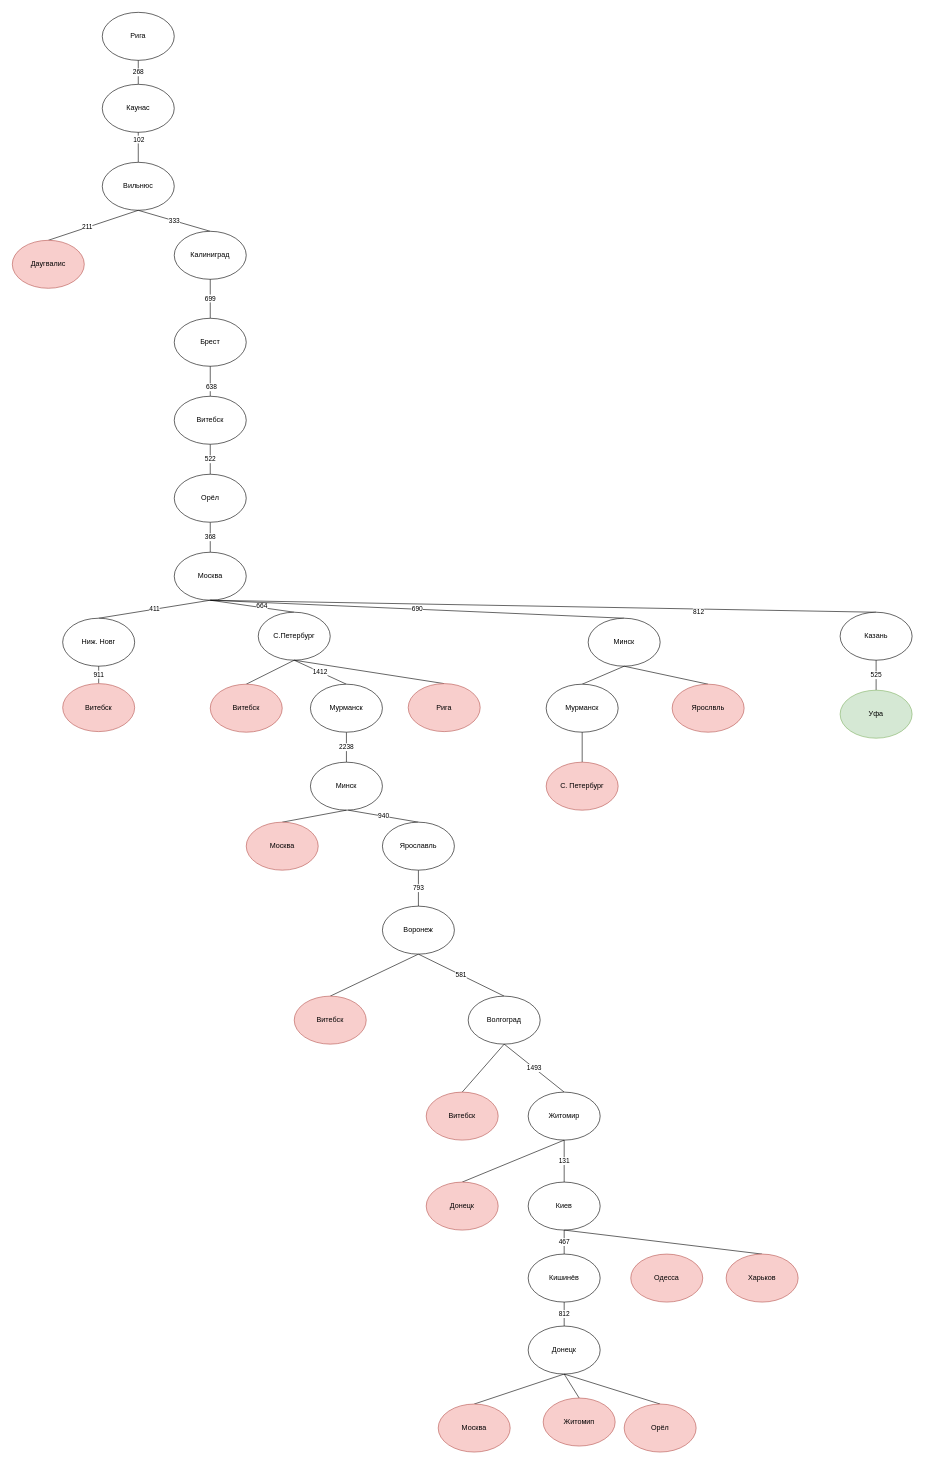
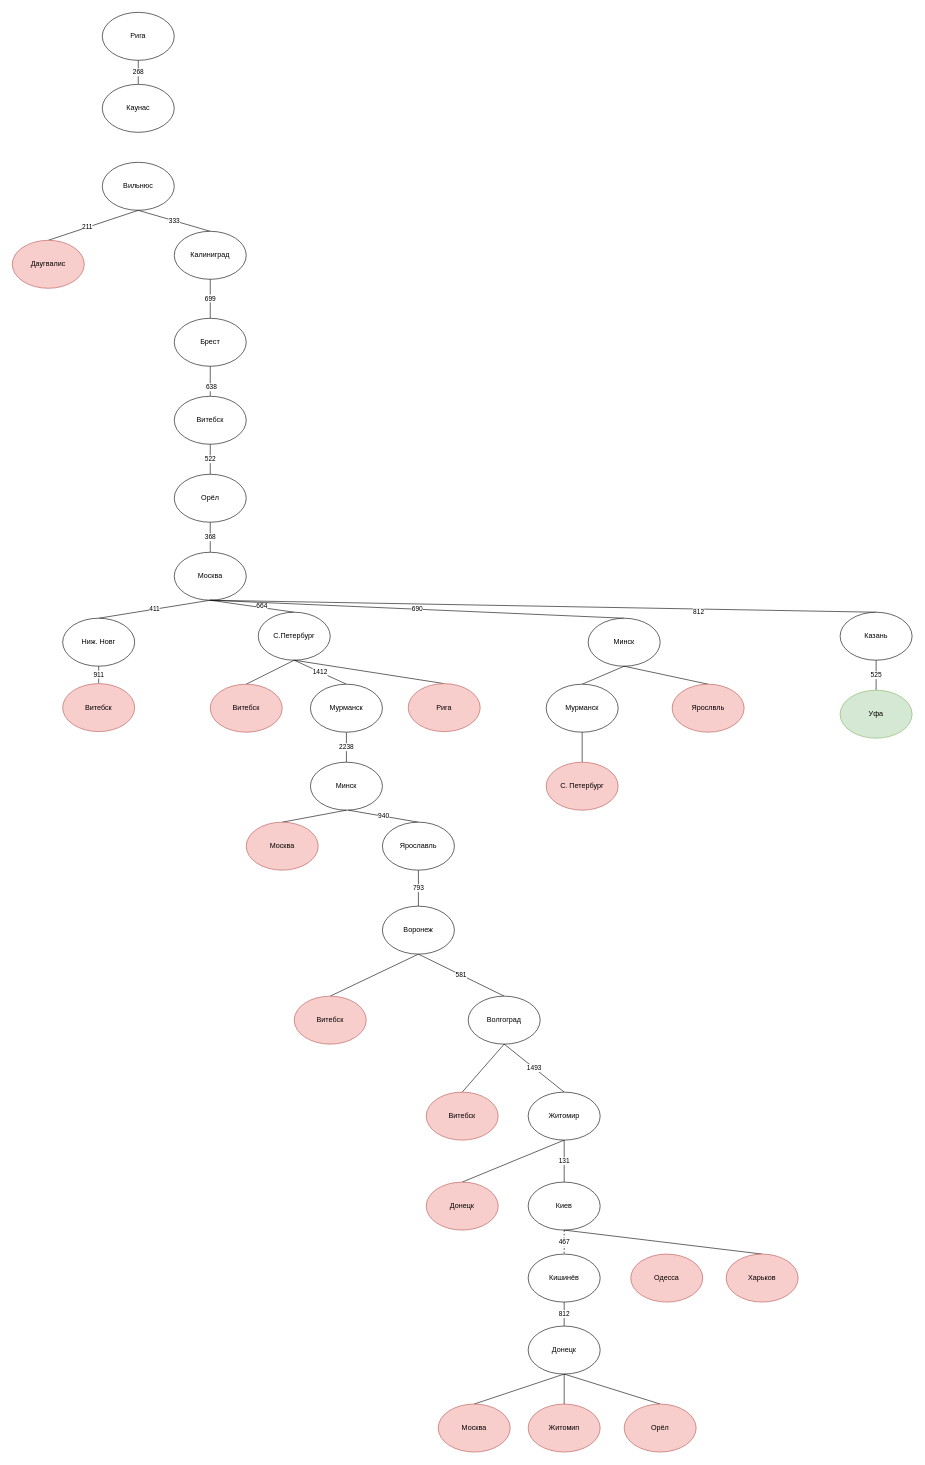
  <mxCell id="0" />
  <mxCell id="1" parent="0" />
  <mxCell id="2" value="Рига" style="ellipse;whiteSpace=wrap;html=1;" parent="1" vertex="1"><mxGeometry x="170" y="20" width="120" height="80" as="geometry" /></mxCell>
  <mxCell id="3" value="268" style="rounded=0;orthogonalLoop=1;jettySize=auto;html=1;exitX=0.5;exitY=0;exitDx=0;exitDy=0;entryX=0.5;entryY=1;entryDx=0;entryDy=0;startArrow=none;startFill=0;endArrow=none;endFill=0;" edge="1" parent="1" source="4" target="2"><mxGeometry relative="1" as="geometry" /></mxCell>
  <mxCell id="4" value="Каунас" style="ellipse;whiteSpace=wrap;html=1;" vertex="1" parent="1"><mxGeometry x="170" y="140" width="120" height="80" as="geometry" /></mxCell>
- <mxCell id="5" style="edgeStyle=none;rounded=0;orthogonalLoop=1;jettySize=auto;html=1;exitX=0.5;exitY=0;exitDx=0;exitDy=0;entryX=0.5;entryY=1;entryDx=0;entryDy=0;startArrow=none;startFill=0;endArrow=none;endFill=0;" edge="1" parent="1" source="7" target="4"><mxGeometry relative="1" as="geometry" /></mxCell>
- <mxCell id="6" value="102" style="edgeLabel;html=1;align=center;verticalAlign=middle;resizable=0;points=[];" vertex="1" connectable="0" parent="5"><mxGeometry x="0.56" relative="1" as="geometry"><mxPoint as="offset" /></mxGeometry></mxCell>
  <mxCell id="7" value="Вильнюс" style="ellipse;whiteSpace=wrap;html=1;" vertex="1" parent="1"><mxGeometry x="170" y="270" width="120" height="80" as="geometry" /></mxCell>
  <mxCell id="8" style="edgeStyle=none;rounded=0;orthogonalLoop=1;jettySize=auto;html=1;exitX=0.5;exitY=0;exitDx=0;exitDy=0;entryX=0.5;entryY=1;entryDx=0;entryDy=0;startArrow=none;startFill=0;endArrow=none;endFill=0;" edge="1" parent="1" source="10" target="7"><mxGeometry relative="1" as="geometry" /></mxCell>
  <mxCell id="9" value="211" style="edgeLabel;html=1;align=center;verticalAlign=middle;resizable=0;points=[];" vertex="1" connectable="0" parent="8"><mxGeometry x="-0.129" y="2" relative="1" as="geometry"><mxPoint as="offset" /></mxGeometry></mxCell>
  <mxCell id="10" value="Даугвалис" style="ellipse;whiteSpace=wrap;html=1;fillColor=#f8cecc;strokeColor=#b85450;" vertex="1" parent="1"><mxGeometry x="20" y="400" width="120" height="80" as="geometry" /></mxCell>
  <mxCell id="11" value="333" style="edgeStyle=none;rounded=0;orthogonalLoop=1;jettySize=auto;html=1;exitX=0.5;exitY=0;exitDx=0;exitDy=0;entryX=0.5;entryY=1;entryDx=0;entryDy=0;startArrow=none;startFill=0;endArrow=none;endFill=0;" edge="1" parent="1" source="12" target="7"><mxGeometry relative="1" as="geometry" /></mxCell>
  <mxCell id="12" value="Калиниград" style="ellipse;whiteSpace=wrap;html=1;" vertex="1" parent="1"><mxGeometry x="290" y="385" width="120" height="80" as="geometry" /></mxCell>
  <mxCell id="13" value="699" style="edgeStyle=none;rounded=0;orthogonalLoop=1;jettySize=auto;html=1;exitX=0.5;exitY=0;exitDx=0;exitDy=0;entryX=0.5;entryY=1;entryDx=0;entryDy=0;startArrow=none;startFill=0;endArrow=none;endFill=0;" edge="1" parent="1" source="14" target="12"><mxGeometry relative="1" as="geometry" /></mxCell>
  <mxCell id="14" value="Брест" style="ellipse;whiteSpace=wrap;html=1;" vertex="1" parent="1"><mxGeometry x="290" y="530" width="120" height="80" as="geometry" /></mxCell>
  <mxCell id="15" style="edgeStyle=none;rounded=0;orthogonalLoop=1;jettySize=auto;html=1;exitX=0.5;exitY=0;exitDx=0;exitDy=0;startArrow=none;startFill=0;endArrow=none;endFill=0;" edge="1" parent="1" source="18" target="14"><mxGeometry relative="1" as="geometry" /></mxCell>
  <mxCell id="16" value="638" style="edgeLabel;html=1;align=center;verticalAlign=middle;resizable=0;points=[];" vertex="1" connectable="0" parent="15"><mxGeometry x="-0.373" y="-1" relative="1" as="geometry"><mxPoint as="offset" /></mxGeometry></mxCell>
  <mxCell id="17" value="522" style="edgeStyle=none;rounded=0;orthogonalLoop=1;jettySize=auto;html=1;exitX=0.5;exitY=1;exitDx=0;exitDy=0;entryX=0.5;entryY=0;entryDx=0;entryDy=0;startArrow=none;startFill=0;endArrow=none;endFill=0;" edge="1" parent="1" source="18" target="20"><mxGeometry relative="1" as="geometry" /></mxCell>
  <mxCell id="18" value="Витебск" style="ellipse;whiteSpace=wrap;html=1;" vertex="1" parent="1"><mxGeometry x="290" y="660" width="120" height="80" as="geometry" /></mxCell>
  <mxCell id="19" value="368" style="edgeStyle=none;rounded=0;orthogonalLoop=1;jettySize=auto;html=1;exitX=0.5;exitY=1;exitDx=0;exitDy=0;startArrow=none;startFill=0;endArrow=none;endFill=0;" edge="1" parent="1" source="20" target="21"><mxGeometry relative="1" as="geometry" /></mxCell>
  <mxCell id="20" value="Орёл" style="ellipse;whiteSpace=wrap;html=1;" vertex="1" parent="1"><mxGeometry x="290" y="790" width="120" height="80" as="geometry" /></mxCell>
  <mxCell id="21" value="Москва" style="ellipse;whiteSpace=wrap;html=1;" vertex="1" parent="1"><mxGeometry x="290" y="920" width="120" height="80" as="geometry" /></mxCell>
  <mxCell id="22" value="411" style="edgeStyle=none;rounded=0;orthogonalLoop=1;jettySize=auto;html=1;exitX=0.5;exitY=0;exitDx=0;exitDy=0;startArrow=none;startFill=0;endArrow=none;endFill=0;entryX=0.5;entryY=1;entryDx=0;entryDy=0;" edge="1" parent="1" source="23" target="21"><mxGeometry relative="1" as="geometry" /></mxCell>
  <mxCell id="23" value="Ниж. Новг" style="ellipse;whiteSpace=wrap;html=1;" vertex="1" parent="1"><mxGeometry x="104" y="1030" width="120" height="80" as="geometry" /></mxCell>
  <mxCell id="24" value="911" style="edgeStyle=none;rounded=0;orthogonalLoop=1;jettySize=auto;html=1;exitX=0.5;exitY=0;exitDx=0;exitDy=0;entryX=0.5;entryY=1;entryDx=0;entryDy=0;startArrow=none;startFill=0;endArrow=none;endFill=0;" edge="1" parent="1" source="25" target="23"><mxGeometry relative="1" as="geometry" /></mxCell>
  <mxCell id="25" value="Витебск" style="ellipse;whiteSpace=wrap;html=1;fillColor=#f8cecc;strokeColor=#b85450;" vertex="1" parent="1"><mxGeometry x="104" y="1139" width="120" height="80" as="geometry" /></mxCell>
  <mxCell id="26" style="edgeStyle=none;rounded=0;orthogonalLoop=1;jettySize=auto;html=1;exitX=0.5;exitY=0;exitDx=0;exitDy=0;entryX=0.5;entryY=1;entryDx=0;entryDy=0;startArrow=none;startFill=0;endArrow=none;endFill=0;" edge="1" parent="1" source="28" target="21"><mxGeometry relative="1" as="geometry" /></mxCell>
  <mxCell id="27" value="664" style="edgeLabel;html=1;align=center;verticalAlign=middle;resizable=0;points=[];" vertex="1" connectable="0" parent="26"><mxGeometry x="-0.222" y="-3" relative="1" as="geometry"><mxPoint as="offset" /></mxGeometry></mxCell>
  <mxCell id="28" value="С.Петербург" style="ellipse;whiteSpace=wrap;html=1;" vertex="1" parent="1"><mxGeometry x="430" y="1020" width="120" height="80" as="geometry" /></mxCell>
  <mxCell id="29" style="edgeStyle=none;rounded=0;orthogonalLoop=1;jettySize=auto;html=1;exitX=0.5;exitY=0;exitDx=0;exitDy=0;entryX=0.5;entryY=1;entryDx=0;entryDy=0;startArrow=none;startFill=0;endArrow=none;endFill=0;" edge="1" parent="1" source="30" target="28"><mxGeometry relative="1" as="geometry" /></mxCell>
  <mxCell id="30" value="Витебск" style="ellipse;whiteSpace=wrap;html=1;fillColor=#f8cecc;strokeColor=#b85450;" vertex="1" parent="1"><mxGeometry x="350" y="1140" width="120" height="80" as="geometry" /></mxCell>
  <mxCell id="31" value="1412" style="edgeStyle=none;rounded=0;orthogonalLoop=1;jettySize=auto;html=1;exitX=0.5;exitY=0;exitDx=0;exitDy=0;entryX=0.5;entryY=1;entryDx=0;entryDy=0;startArrow=none;startFill=0;endArrow=none;endFill=0;" edge="1" parent="1" source="33" target="28"><mxGeometry relative="1" as="geometry" /></mxCell>
  <mxCell id="32" value="2238" style="edgeStyle=none;rounded=0;orthogonalLoop=1;jettySize=auto;html=1;exitX=0.5;exitY=1;exitDx=0;exitDy=0;entryX=0.5;entryY=0;entryDx=0;entryDy=0;startArrow=none;startFill=0;endArrow=none;endFill=0;" edge="1" parent="1" source="33" target="36"><mxGeometry relative="1" as="geometry" /></mxCell>
  <mxCell id="33" value="Мурманск" style="ellipse;whiteSpace=wrap;html=1;" vertex="1" parent="1"><mxGeometry x="517" y="1140" width="120" height="80" as="geometry" /></mxCell>
  <mxCell id="34" style="edgeStyle=none;rounded=0;orthogonalLoop=1;jettySize=auto;html=1;exitX=0.5;exitY=0;exitDx=0;exitDy=0;entryX=0.5;entryY=1;entryDx=0;entryDy=0;startArrow=none;startFill=0;endArrow=none;endFill=0;" edge="1" parent="1" source="35" target="28"><mxGeometry relative="1" as="geometry" /></mxCell>
  <mxCell id="35" value="Рига" style="ellipse;whiteSpace=wrap;html=1;fillColor=#f8cecc;strokeColor=#b85450;" vertex="1" parent="1"><mxGeometry x="680" y="1139" width="120" height="80" as="geometry" /></mxCell>
  <mxCell id="36" value="Минск" style="ellipse;whiteSpace=wrap;html=1;" vertex="1" parent="1"><mxGeometry x="517" y="1270" width="120" height="80" as="geometry" /></mxCell>
  <mxCell id="37" style="edgeStyle=none;rounded=0;orthogonalLoop=1;jettySize=auto;html=1;exitX=0.5;exitY=0;exitDx=0;exitDy=0;entryX=0.5;entryY=1;entryDx=0;entryDy=0;startArrow=none;startFill=0;endArrow=none;endFill=0;" edge="1" parent="1" source="38" target="36"><mxGeometry relative="1" as="geometry" /></mxCell>
  <mxCell id="38" value="Москва" style="ellipse;whiteSpace=wrap;html=1;fillColor=#f8cecc;strokeColor=#b85450;" vertex="1" parent="1"><mxGeometry x="410" y="1370" width="120" height="80" as="geometry" /></mxCell>
  <mxCell id="39" value="940" style="edgeStyle=none;rounded=0;orthogonalLoop=1;jettySize=auto;html=1;exitX=0.5;exitY=0;exitDx=0;exitDy=0;startArrow=none;startFill=0;endArrow=none;endFill=0;" edge="1" parent="1" source="41"><mxGeometry relative="1" as="geometry"><mxPoint x="580" y="1350" as="targetPoint" /></mxGeometry></mxCell>
  <mxCell id="40" value="793" style="edgeStyle=none;rounded=0;orthogonalLoop=1;jettySize=auto;html=1;exitX=0.5;exitY=1;exitDx=0;exitDy=0;entryX=0.5;entryY=0;entryDx=0;entryDy=0;startArrow=none;startFill=0;endArrow=none;endFill=0;" edge="1" parent="1" source="41" target="43"><mxGeometry relative="1" as="geometry" /></mxCell>
  <mxCell id="41" value="Ярославль" style="ellipse;whiteSpace=wrap;html=1;" vertex="1" parent="1"><mxGeometry x="637" y="1370" width="120" height="80" as="geometry" /></mxCell>
  <mxCell id="42" style="edgeStyle=none;rounded=0;orthogonalLoop=1;jettySize=auto;html=1;exitX=0.5;exitY=1;exitDx=0;exitDy=0;entryX=0.5;entryY=0;entryDx=0;entryDy=0;startArrow=none;startFill=0;endArrow=none;endFill=0;" edge="1" parent="1" source="43" target="46"><mxGeometry relative="1" as="geometry" /></mxCell>
  <mxCell id="43" value="Воронеж" style="ellipse;whiteSpace=wrap;html=1;" vertex="1" parent="1"><mxGeometry x="637" y="1510" width="120" height="80" as="geometry" /></mxCell>
  <mxCell id="44" value="581" style="edgeStyle=none;rounded=0;orthogonalLoop=1;jettySize=auto;html=1;exitX=0.5;exitY=0;exitDx=0;exitDy=0;entryX=0.5;entryY=1;entryDx=0;entryDy=0;startArrow=none;startFill=0;endArrow=none;endFill=0;" edge="1" parent="1" source="45" target="43"><mxGeometry relative="1" as="geometry" /></mxCell>
  <mxCell id="45" value="Волгоград" style="ellipse;whiteSpace=wrap;html=1;" vertex="1" parent="1"><mxGeometry x="780" y="1660" width="120" height="80" as="geometry" /></mxCell>
  <mxCell id="46" value="Витебск" style="ellipse;whiteSpace=wrap;html=1;fillColor=#f8cecc;strokeColor=#b85450;" vertex="1" parent="1"><mxGeometry x="490" y="1660" width="120" height="80" as="geometry" /></mxCell>
  <mxCell id="47" value="1493" style="edgeStyle=none;rounded=0;orthogonalLoop=1;jettySize=auto;html=1;exitX=0.5;exitY=0;exitDx=0;exitDy=0;entryX=0.5;entryY=1;entryDx=0;entryDy=0;startArrow=none;startFill=0;endArrow=none;endFill=0;" edge="1" parent="1" source="49" target="45"><mxGeometry relative="1" as="geometry" /></mxCell>
  <mxCell id="48" value="131" style="edgeStyle=none;rounded=0;orthogonalLoop=1;jettySize=auto;html=1;exitX=0.5;exitY=1;exitDx=0;exitDy=0;entryX=0.5;entryY=0;entryDx=0;entryDy=0;startArrow=none;startFill=0;endArrow=none;endFill=0;" edge="1" parent="1" source="49" target="53"><mxGeometry relative="1" as="geometry" /></mxCell>
  <mxCell id="49" value="Житомир" style="ellipse;whiteSpace=wrap;html=1;" vertex="1" parent="1"><mxGeometry x="880" y="1820" width="120" height="80" as="geometry" /></mxCell>
  <mxCell id="50" style="edgeStyle=none;rounded=0;orthogonalLoop=1;jettySize=auto;html=1;exitX=0.5;exitY=0;exitDx=0;exitDy=0;entryX=0.5;entryY=1;entryDx=0;entryDy=0;startArrow=none;startFill=0;endArrow=none;endFill=0;" edge="1" parent="1" source="51" target="45"><mxGeometry relative="1" as="geometry" /></mxCell>
  <mxCell id="51" value="Витебск" style="ellipse;whiteSpace=wrap;html=1;fillColor=#f8cecc;strokeColor=#b85450;" vertex="1" parent="1"><mxGeometry x="710" y="1820" width="120" height="80" as="geometry" /></mxCell>
- <mxCell id="52" value="467" style="edgeStyle=none;rounded=0;orthogonalLoop=1;jettySize=auto;html=1;exitX=0.5;exitY=1;exitDx=0;exitDy=0;entryX=0.5;entryY=0;entryDx=0;entryDy=0;startArrow=none;startFill=0;endArrow=none;endFill=0;" edge="1" parent="1" source="53" target="55"><mxGeometry relative="1" as="geometry" /></mxCell>
+ <mxCell id="52" value="467" style="edgeStyle=none;rounded=0;orthogonalLoop=1;jettySize=auto;html=1;exitX=0.5;exitY=1;exitDx=0;exitDy=0;entryX=0.5;entryY=0;entryDx=0;entryDy=0;startArrow=none;startFill=0;endArrow=none;endFill=0;dashed=1;" edge="1" parent="1" source="53" target="55"><mxGeometry relative="1" as="geometry" /></mxCell>
  <mxCell id="53" value="Киев" style="ellipse;whiteSpace=wrap;html=1;" vertex="1" parent="1"><mxGeometry x="880" y="1970" width="120" height="80" as="geometry" /></mxCell>
  <mxCell id="54" value="812" style="edgeStyle=none;rounded=0;orthogonalLoop=1;jettySize=auto;html=1;exitX=0.5;exitY=1;exitDx=0;exitDy=0;entryX=0.5;entryY=0;entryDx=0;entryDy=0;startArrow=none;startFill=0;endArrow=none;endFill=0;" edge="1" parent="1" source="55" target="57"><mxGeometry relative="1" as="geometry" /></mxCell>
  <mxCell id="55" value="Кишинёв" style="ellipse;whiteSpace=wrap;html=1;" vertex="1" parent="1"><mxGeometry x="880" y="2090" width="120" height="80" as="geometry" /></mxCell>
  <mxCell id="56" style="edgeStyle=none;rounded=0;orthogonalLoop=1;jettySize=auto;html=1;exitX=0.5;exitY=1;exitDx=0;exitDy=0;entryX=0.5;entryY=0;entryDx=0;entryDy=0;startArrow=none;startFill=0;endArrow=none;endFill=0;" edge="1" parent="1" source="57" target="60"><mxGeometry relative="1" as="geometry" /></mxCell>
  <mxCell id="57" value="Донецк" style="ellipse;whiteSpace=wrap;html=1;" vertex="1" parent="1"><mxGeometry x="880" y="2210" width="120" height="80" as="geometry" /></mxCell>
  <mxCell id="58" style="edgeStyle=none;rounded=0;orthogonalLoop=1;jettySize=auto;html=1;exitX=0.5;exitY=0;exitDx=0;exitDy=0;startArrow=none;startFill=0;endArrow=none;endFill=0;" edge="1" parent="1" source="59"><mxGeometry relative="1" as="geometry"><mxPoint x="940" y="2290" as="targetPoint" /></mxGeometry></mxCell>
- <mxCell id="59" value="Житомип" style="ellipse;whiteSpace=wrap;html=1;fillColor=#f8cecc;strokeColor=#b85450;" vertex="1" parent="1"><mxGeometry x="905" y="2330" width="120" height="80" as="geometry" /></mxCell>
+ <mxCell id="59" value="Житомип" style="ellipse;whiteSpace=wrap;html=1;fillColor=#f8cecc;strokeColor=#b85450;" vertex="1" parent="1"><mxGeometry x="880" y="2340" width="120" height="80" as="geometry" /></mxCell>
  <mxCell id="60" value="Москва" style="ellipse;whiteSpace=wrap;html=1;fillColor=#f8cecc;strokeColor=#b85450;" vertex="1" parent="1"><mxGeometry x="730" y="2340" width="120" height="80" as="geometry" /></mxCell>
  <mxCell id="61" style="edgeStyle=none;rounded=0;orthogonalLoop=1;jettySize=auto;html=1;exitX=0.5;exitY=0;exitDx=0;exitDy=0;entryX=0.5;entryY=1;entryDx=0;entryDy=0;startArrow=none;startFill=0;endArrow=none;endFill=0;" edge="1" parent="1" source="62" target="57"><mxGeometry relative="1" as="geometry" /></mxCell>
  <mxCell id="62" value="Орёл" style="ellipse;whiteSpace=wrap;html=1;fillColor=#f8cecc;strokeColor=#b85450;" vertex="1" parent="1"><mxGeometry x="1040" y="2340" width="120" height="80" as="geometry" /></mxCell>
  <mxCell id="63" value="Одесса" style="ellipse;whiteSpace=wrap;html=1;fillColor=#f8cecc;strokeColor=#b85450;" vertex="1" parent="1"><mxGeometry x="1051" y="2090" width="120" height="80" as="geometry" /></mxCell>
  <mxCell id="64" style="edgeStyle=none;rounded=0;orthogonalLoop=1;jettySize=auto;html=1;exitX=0.5;exitY=0;exitDx=0;exitDy=0;entryX=0.5;entryY=1;entryDx=0;entryDy=0;startArrow=none;startFill=0;endArrow=none;endFill=0;" edge="1" parent="1" source="65" target="53"><mxGeometry relative="1" as="geometry" /></mxCell>
  <mxCell id="65" value="Харьков" style="ellipse;whiteSpace=wrap;html=1;fillColor=#f8cecc;strokeColor=#b85450;" vertex="1" parent="1"><mxGeometry x="1210" y="2090" width="120" height="80" as="geometry" /></mxCell>
  <mxCell id="66" style="edgeStyle=none;rounded=0;orthogonalLoop=1;jettySize=auto;html=1;exitX=0.5;exitY=0;exitDx=0;exitDy=0;entryX=0.5;entryY=1;entryDx=0;entryDy=0;startArrow=none;startFill=0;endArrow=none;endFill=0;" edge="1" parent="1" source="67" target="49"><mxGeometry relative="1" as="geometry" /></mxCell>
  <mxCell id="67" value="Донецк" style="ellipse;whiteSpace=wrap;html=1;fillColor=#f8cecc;strokeColor=#b85450;" vertex="1" parent="1"><mxGeometry x="710" y="1970" width="120" height="80" as="geometry" /></mxCell>
  <mxCell id="68" value="690" style="edgeStyle=none;rounded=0;orthogonalLoop=1;jettySize=auto;html=1;exitX=0.5;exitY=0;exitDx=0;exitDy=0;entryX=0.5;entryY=1;entryDx=0;entryDy=0;startArrow=none;startFill=0;endArrow=none;endFill=0;" edge="1" parent="1" source="69" target="21"><mxGeometry relative="1" as="geometry" /></mxCell>
  <mxCell id="69" value="Минск" style="ellipse;whiteSpace=wrap;html=1;" vertex="1" parent="1"><mxGeometry x="980" y="1030" width="120" height="80" as="geometry" /></mxCell>
  <mxCell id="70" style="edgeStyle=none;rounded=0;orthogonalLoop=1;jettySize=auto;html=1;exitX=0.5;exitY=0;exitDx=0;exitDy=0;entryX=0.5;entryY=1;entryDx=0;entryDy=0;startArrow=none;startFill=0;endArrow=none;endFill=0;" edge="1" parent="1" source="71" target="69"><mxGeometry relative="1" as="geometry" /></mxCell>
  <mxCell id="71" value="Ярослвль" style="ellipse;whiteSpace=wrap;html=1;fillColor=#f8cecc;strokeColor=#b85450;" vertex="1" parent="1"><mxGeometry x="1120" y="1140" width="120" height="80" as="geometry" /></mxCell>
  <mxCell id="72" style="edgeStyle=none;rounded=0;orthogonalLoop=1;jettySize=auto;html=1;exitX=0.5;exitY=0;exitDx=0;exitDy=0;entryX=0.5;entryY=1;entryDx=0;entryDy=0;startArrow=none;startFill=0;endArrow=none;endFill=0;" edge="1" parent="1" source="73" target="69"><mxGeometry relative="1" as="geometry" /></mxCell>
  <mxCell id="73" value="Мурманск" style="ellipse;whiteSpace=wrap;html=1;" vertex="1" parent="1"><mxGeometry x="910" y="1140" width="120" height="80" as="geometry" /></mxCell>
  <mxCell id="74" style="edgeStyle=none;rounded=0;orthogonalLoop=1;jettySize=auto;html=1;exitX=0.5;exitY=0;exitDx=0;exitDy=0;entryX=0.5;entryY=1;entryDx=0;entryDy=0;startArrow=none;startFill=0;endArrow=none;endFill=0;" edge="1" parent="1" source="75" target="73"><mxGeometry relative="1" as="geometry" /></mxCell>
  <mxCell id="75" value="С. Петербург" style="ellipse;whiteSpace=wrap;html=1;fillColor=#f8cecc;strokeColor=#b85450;" vertex="1" parent="1"><mxGeometry x="910" y="1270" width="120" height="80" as="geometry" /></mxCell>
  <mxCell id="76" style="edgeStyle=none;rounded=0;orthogonalLoop=1;jettySize=auto;html=1;exitX=0.5;exitY=0;exitDx=0;exitDy=0;entryX=0.5;entryY=1;entryDx=0;entryDy=0;startArrow=none;startFill=0;endArrow=none;endFill=0;" edge="1" parent="1" source="78" target="21"><mxGeometry relative="1" as="geometry" /></mxCell>
  <mxCell id="77" value="812" style="edgeLabel;html=1;align=center;verticalAlign=middle;resizable=0;points=[];" vertex="1" connectable="0" parent="76"><mxGeometry x="-0.469" y="5" relative="1" as="geometry"><mxPoint x="-1" as="offset" /></mxGeometry></mxCell>
  <mxCell id="78" value="Казань" style="ellipse;whiteSpace=wrap;html=1;" vertex="1" parent="1"><mxGeometry x="1400" y="1020" width="120" height="80" as="geometry" /></mxCell>
  <mxCell id="79" value="525" style="edgeStyle=none;rounded=0;orthogonalLoop=1;jettySize=auto;html=1;exitX=0.5;exitY=0;exitDx=0;exitDy=0;entryX=0.5;entryY=1;entryDx=0;entryDy=0;startArrow=none;startFill=0;endArrow=none;endFill=0;" edge="1" parent="1" source="80" target="78"><mxGeometry relative="1" as="geometry" /></mxCell>
  <mxCell id="80" value="Уфа" style="ellipse;whiteSpace=wrap;html=1;fillColor=#d5e8d4;strokeColor=#82b366;" vertex="1" parent="1"><mxGeometry x="1400" y="1150" width="120" height="80" as="geometry" /></mxCell>
